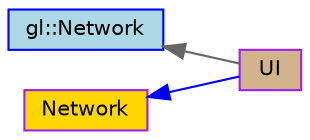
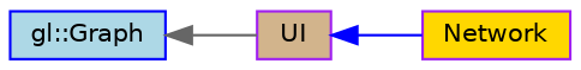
  digraph {
    rankdir=LR
    node [color=purple fontname=Helvetica fontsize=10 shape=record style=filled]
    edge [dir=back fontname=Helvetica fontsize=10 labelfontname=Helvetica labelfontsize=10 style=solid]
-   n1 [color=blue fillcolor=lightblue height=0.2 label="gl::Network" width=0.4]
+   n1 [color=blue fillcolor=lightblue height=0.2 label="gl::Graph" width=0.4]
    n2 [fillcolor=tan height=0.2 label=UI width=0.4]
    n3 [fillcolor=gold height=0.2 label=Network width=0.4]
    n1 -> n2 [color=gray40]
-   n3 -> n2 [color=blue]
+   n2 -> n3 [color=blue]
  }
